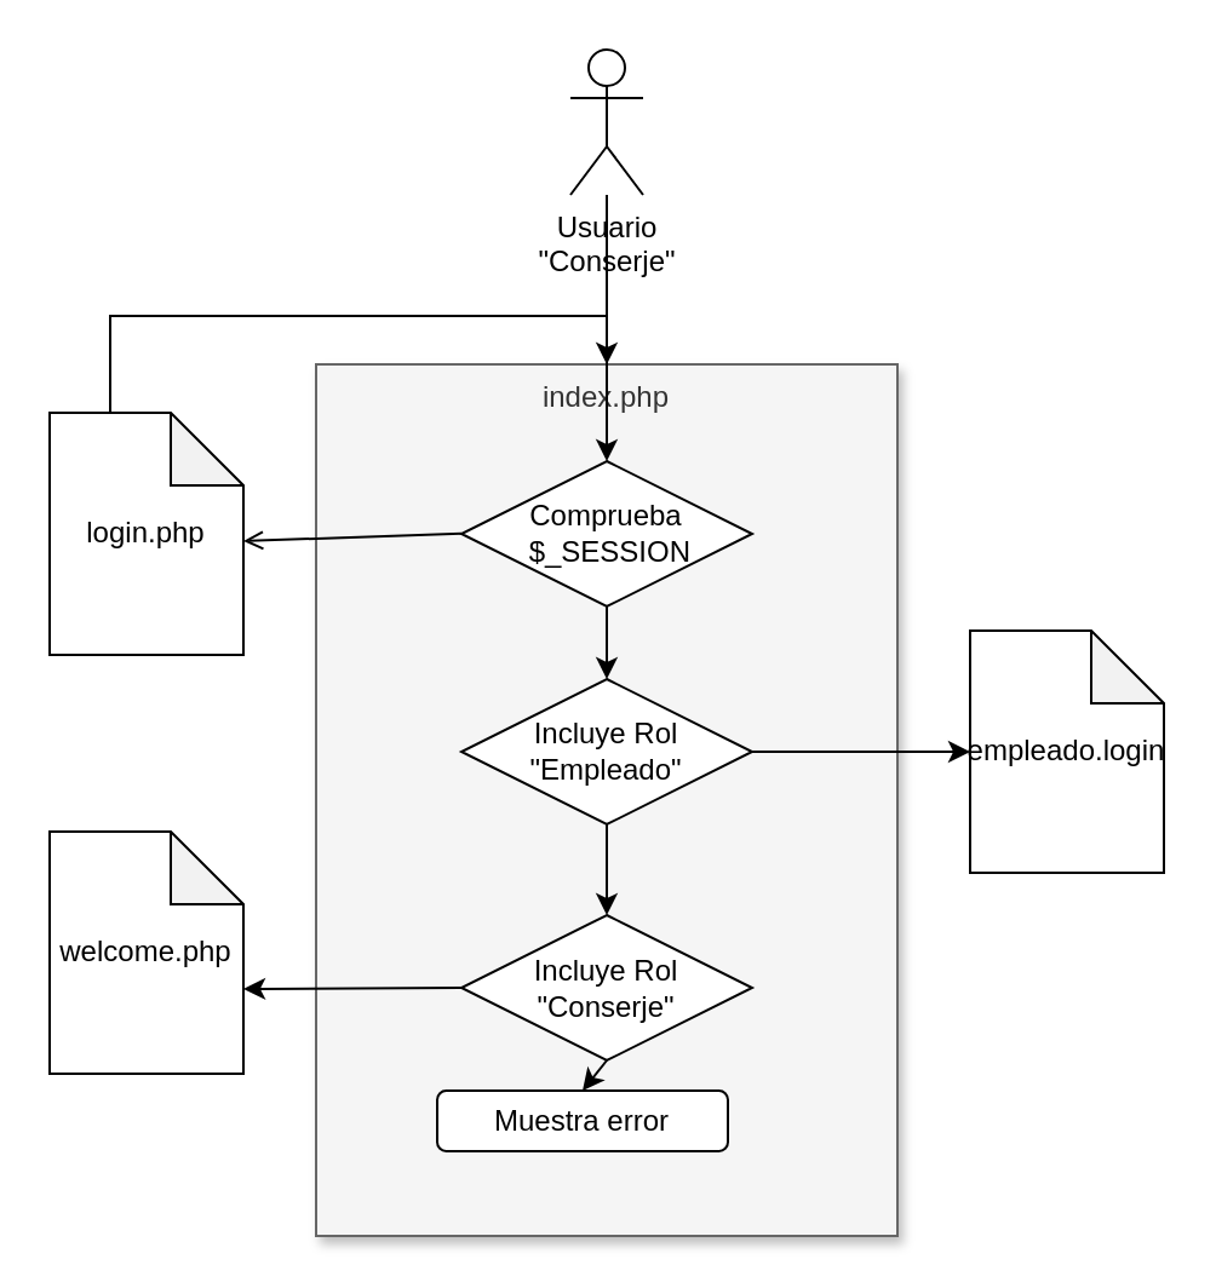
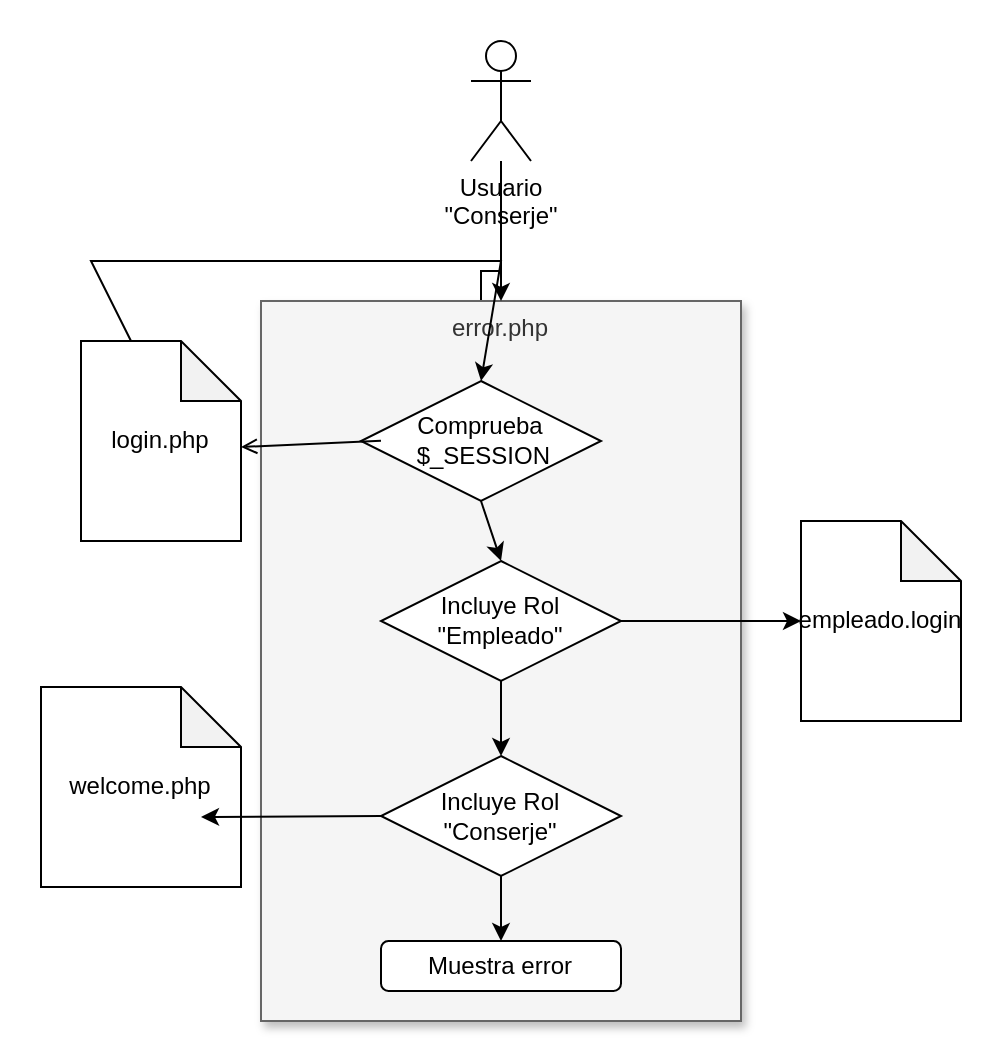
  <mxCell id="0" />
  <mxCell id="1" parent="0" />
  <mxCell id="2" value="" style="edgeStyle=orthogonalEdgeStyle;rounded=0;orthogonalLoop=1;jettySize=auto;html=1;" edge="1" parent="1" source="3" target="6"><mxGeometry relative="1" as="geometry" /></mxCell>
  <mxCell id="3" value="Usuario&lt;div&gt;&quot;Conserje&quot;&lt;/div&gt;" style="shape=umlActor;verticalLabelPosition=bottom;verticalAlign=top;html=1;outlineConnect=0;" parent="1" vertex="1"><mxGeometry x="235" y="20" width="30" height="60" as="geometry" /></mxCell>
- <mxCell id="4" value="index.php" style="rounded=0;whiteSpace=wrap;html=1;verticalAlign=top;fillColor=#f5f5f5;fontColor=#333333;strokeColor=#666666;shadow=1;" parent="1" vertex="1"><mxGeometry x="130" y="150" width="240" height="360" as="geometry" /></mxCell>
+ <mxCell id="4" value="error.php" style="rounded=0;whiteSpace=wrap;html=1;verticalAlign=top;fillColor=#f5f5f5;fontColor=#333333;strokeColor=#666666;shadow=1;" parent="1" vertex="1"><mxGeometry x="130" y="150" width="240" height="360" as="geometry" /></mxCell>
  <mxCell id="5" value="empleado.login" style="shape=note;whiteSpace=wrap;html=1;backgroundOutline=1;darkOpacity=0.05;" parent="1" vertex="1"><mxGeometry x="400" y="260" width="80" height="100" as="geometry" /></mxCell>
- <mxCell id="6" value="Comprueba&lt;div&gt;&amp;nbsp;$_SESSION&lt;/div&gt;" style="rhombus;whiteSpace=wrap;html=1;" parent="1" vertex="1"><mxGeometry x="190" y="190" width="120" height="60" as="geometry" /></mxCell>
- <mxCell id="7" value="Muestra error" style="rounded=1;whiteSpace=wrap;html=1;" parent="1" vertex="1"><mxGeometry x="180" y="450" width="120" height="25" as="geometry" /></mxCell>
- <mxCell id="8" value="login.php" style="shape=note;whiteSpace=wrap;html=1;backgroundOutline=1;darkOpacity=0.05;" vertex="1" parent="1"><mxGeometry x="20" y="170" width="80" height="100" as="geometry" /></mxCell>
- <mxCell id="9" value="welcome.php" style="shape=note;whiteSpace=wrap;html=1;backgroundOutline=1;darkOpacity=0.05;" vertex="1" parent="1"><mxGeometry x="20" y="343" width="80" height="100" as="geometry" /></mxCell>
+ <mxCell id="6" value="Comprueba&lt;div&gt;&amp;nbsp;$_SESSION&lt;/div&gt;" style="rhombus;whiteSpace=wrap;html=1;" parent="1" vertex="1"><mxGeometry x="180" y="190" width="120" height="60" as="geometry" /></mxCell>
+ <mxCell id="7" value="Muestra error" style="rounded=1;whiteSpace=wrap;html=1;" parent="1" vertex="1"><mxGeometry x="190" y="470" width="120" height="25" as="geometry" /></mxCell>
+ <mxCell id="8" value="login.php" style="shape=note;whiteSpace=wrap;html=1;backgroundOutline=1;darkOpacity=0.05;" vertex="1" parent="1"><mxGeometry x="40" y="170" width="80" height="100" as="geometry" /></mxCell>
+ <mxCell id="9" value="welcome.php" style="shape=note;whiteSpace=wrap;html=1;backgroundOutline=1;darkOpacity=0.05;" vertex="1" parent="1"><mxGeometry x="20" y="343" width="100" height="100" as="geometry" /></mxCell>
  <mxCell id="10" value="Incluye Rol&lt;div&gt;&quot;Empleado&quot;&lt;/div&gt;" style="rhombus;whiteSpace=wrap;html=1;" vertex="1" parent="1"><mxGeometry x="190" y="280" width="120" height="60" as="geometry" /></mxCell>
  <mxCell id="11" value="Incluye Rol&lt;div&gt;&quot;Conserje&quot;&lt;/div&gt;" style="rhombus;whiteSpace=wrap;html=1;" vertex="1" parent="1"><mxGeometry x="190" y="377.5" width="120" height="60" as="geometry" /></mxCell>
  <mxCell id="12" value="" style="endArrow=classic;html=1;rounded=0;entryX=0.5;entryY=0;entryDx=0;entryDy=0;" edge="1" parent="1" target="4"><mxGeometry width="50" height="50" relative="1" as="geometry"><mxPoint x="250" y="120" as="sourcePoint" /><mxPoint x="410" y="290" as="targetPoint" /></mxGeometry></mxCell>
  <mxCell id="13" value="" style="endArrow=classic;html=1;rounded=0;exitX=0.5;exitY=1;exitDx=0;exitDy=0;entryX=0.5;entryY=0;entryDx=0;entryDy=0;" edge="1" parent="1" source="6" target="10"><mxGeometry width="50" height="50" relative="1" as="geometry"><mxPoint x="360" y="340" as="sourcePoint" /><mxPoint x="410" y="290" as="targetPoint" /></mxGeometry></mxCell>
  <mxCell id="14" value="" style="endArrow=classic;html=1;rounded=0;exitX=0.5;exitY=1;exitDx=0;exitDy=0;" edge="1" parent="1" source="10" target="11"><mxGeometry width="50" height="50" relative="1" as="geometry"><mxPoint x="360" y="340" as="sourcePoint" /><mxPoint x="410" y="290" as="targetPoint" /></mxGeometry></mxCell>
  <mxCell id="15" value="" style="endArrow=classic;html=1;rounded=0;exitX=0.5;exitY=1;exitDx=0;exitDy=0;entryX=0.5;entryY=0;entryDx=0;entryDy=0;" edge="1" parent="1" source="11" target="7"><mxGeometry width="50" height="50" relative="1" as="geometry"><mxPoint x="360" y="340" as="sourcePoint" /><mxPoint x="410" y="290" as="targetPoint" /></mxGeometry></mxCell>
  <mxCell id="16" value="" style="endArrow=classic;html=1;rounded=0;exitX=1;exitY=0.5;exitDx=0;exitDy=0;entryX=0;entryY=0.5;entryDx=0;entryDy=0;entryPerimeter=0;" edge="1" parent="1" source="10" target="5"><mxGeometry width="50" height="50" relative="1" as="geometry"><mxPoint x="360" y="340" as="sourcePoint" /><mxPoint x="410" y="290" as="targetPoint" /></mxGeometry></mxCell>
  <mxCell id="17" value="" style="endArrow=open;html=1;rounded=0;exitX=0.25;exitY=0.194;exitDx=0;exitDy=0;exitPerimeter=0;entryX=1;entryY=0.53;entryDx=0;entryDy=0;entryPerimeter=0;" edge="1" parent="1" source="4" target="8"><mxGeometry width="50" height="50" relative="1" as="geometry"><mxPoint x="360" y="340" as="sourcePoint" /><mxPoint x="410" y="290" as="targetPoint" /></mxGeometry></mxCell>
  <mxCell id="18" value="" style="endArrow=classic;html=1;rounded=0;exitX=0;exitY=0.5;exitDx=0;exitDy=0;entryX=0;entryY=0;entryDx=80;entryDy=65;entryPerimeter=0;" edge="1" parent="1" source="11" target="9"><mxGeometry width="50" height="50" relative="1" as="geometry"><mxPoint x="360" y="340" as="sourcePoint" /><mxPoint x="410" y="290" as="targetPoint" /></mxGeometry></mxCell>
  <mxCell id="19" value="" style="endArrow=classic;html=1;rounded=0;exitX=0;exitY=0;exitDx=25;exitDy=0;exitPerimeter=0;entryX=0.5;entryY=0;entryDx=0;entryDy=0;" edge="1" parent="1" source="8" target="6"><mxGeometry width="50" height="50" relative="1" as="geometry"><mxPoint x="360" y="340" as="sourcePoint" /><mxPoint x="410" y="290" as="targetPoint" /><Array as="points"><mxPoint x="45" y="130" /><mxPoint x="250" y="130" /></Array></mxGeometry></mxCell>
